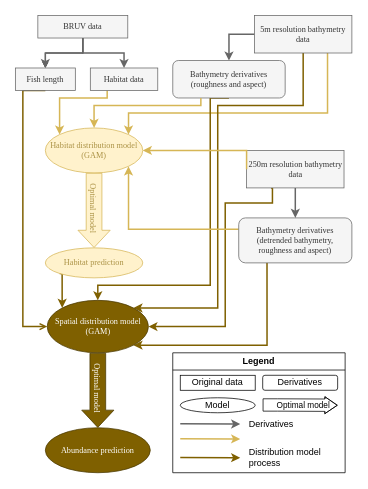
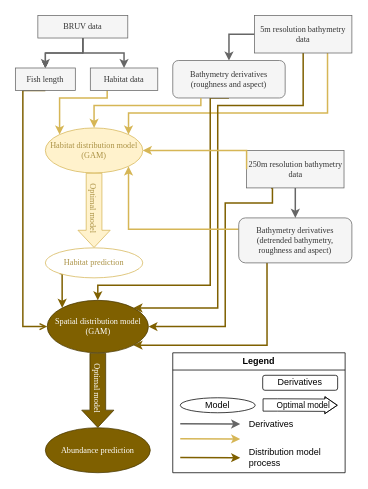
  <mxCell id="0" />
  <mxCell id="1" parent="0" />
  <mxCell id="2" value="" style="edgeStyle=orthogonalEdgeStyle;rounded=0;orthogonalLoop=1;jettySize=auto;html=1;fontFamily=Verdana;fontSize=11;verticalAlign=middle;" edge="1" parent="1" source="5" target="7"><mxGeometry relative="1" as="geometry" /></mxCell>
  <mxCell id="3" value="" style="edgeStyle=orthogonalEdgeStyle;rounded=0;orthogonalLoop=1;jettySize=auto;html=1;fillColor=#f5f5f5;strokeColor=#666666;strokeWidth=2;fontFamily=Verdana;fontSize=11;verticalAlign=middle;" edge="1" parent="1" source="5" target="7"><mxGeometry relative="1" as="geometry" /></mxCell>
  <mxCell id="4" value="" style="edgeStyle=orthogonalEdgeStyle;rounded=0;orthogonalLoop=1;jettySize=auto;html=1;fillColor=#f5f5f5;strokeColor=#666666;strokeWidth=2;fontFamily=Verdana;fontSize=11;verticalAlign=middle;" edge="1" parent="1" source="5" target="9"><mxGeometry relative="1" as="geometry" /></mxCell>
  <mxCell id="5" value="BRUV data" style="rounded=0;whiteSpace=wrap;html=1;fillColor=#f5f5f5;fontColor=#333333;strokeColor=#666666;fontFamily=Verdana;fontSize=11;verticalAlign=middle;" vertex="1" parent="1"><mxGeometry x="50" y="20" width="120" height="30" as="geometry" /></mxCell>
  <mxCell id="6" style="edgeStyle=orthogonalEdgeStyle;rounded=0;orthogonalLoop=1;jettySize=auto;html=1;exitX=0.5;exitY=1;exitDx=0;exitDy=0;entryX=0;entryY=0.5;entryDx=0;entryDy=0;strokeWidth=2;strokeColor=#7F6000;fontFamily=Verdana;fontSize=11;verticalAlign=middle;endArrow=open;" edge="1" parent="1" source="7" target="25"><mxGeometry relative="1" as="geometry"><Array as="points"><mxPoint x="30" y="120" /><mxPoint x="30" y="435" /></Array></mxGeometry></mxCell>
  <mxCell id="7" value="Fish length" style="whiteSpace=wrap;html=1;rounded=0;fillColor=#f5f5f5;fontColor=#333333;strokeColor=#666666;fontFamily=Verdana;fontSize=11;verticalAlign=middle;" vertex="1" parent="1"><mxGeometry x="20" y="90" width="80" height="30" as="geometry" /></mxCell>
  <mxCell id="8" style="edgeStyle=orthogonalEdgeStyle;rounded=0;orthogonalLoop=1;jettySize=auto;html=1;exitX=0.25;exitY=1;exitDx=0;exitDy=0;entryX=0;entryY=0;entryDx=0;entryDy=0;fillColor=#fff2cc;strokeColor=#d6b656;strokeWidth=2;fontFamily=Verdana;fontSize=11;verticalAlign=middle;" edge="1" parent="1" source="9" target="26"><mxGeometry relative="1" as="geometry"><mxPoint x="250" y="215" as="targetPoint" /><Array as="points"><mxPoint x="143" y="130" /><mxPoint x="79" y="130" /></Array></mxGeometry></mxCell>
  <mxCell id="9" value="Habitat data" style="whiteSpace=wrap;html=1;rounded=0;fillColor=#f5f5f5;fontColor=#333333;strokeColor=#666666;fontFamily=Verdana;fontSize=11;verticalAlign=middle;" vertex="1" parent="1"><mxGeometry x="120" y="90" width="90" height="30" as="geometry" /></mxCell>
  <mxCell id="10" style="edgeStyle=orthogonalEdgeStyle;rounded=0;orthogonalLoop=1;jettySize=auto;html=1;exitX=0.5;exitY=1;exitDx=0;exitDy=0;entryX=0.5;entryY=0;entryDx=0;entryDy=0;fillColor=#f5f5f5;strokeColor=#666666;strokeWidth=2;fontFamily=Verdana;fontSize=11;verticalAlign=middle;" edge="1" parent="1" source="12" target="21"><mxGeometry relative="1" as="geometry" /></mxCell>
  <mxCell id="11" style="edgeStyle=orthogonalEdgeStyle;rounded=0;orthogonalLoop=1;jettySize=auto;html=1;exitX=0.25;exitY=1;exitDx=0;exitDy=0;strokeColor=#7F6000;strokeWidth=2;entryX=1;entryY=0.5;entryDx=0;entryDy=0;fontFamily=Verdana;fontSize=11;verticalAlign=middle;" edge="1" parent="1" source="12" target="25"><mxGeometry relative="1" as="geometry"><mxPoint x="350" y="420" as="targetPoint" /><Array as="points"><mxPoint x="363" y="250" /><mxPoint x="363" y="270" /><mxPoint x="300" y="270" /><mxPoint x="300" y="435" /></Array></mxGeometry></mxCell>
  <mxCell id="12" value="250m resolution bathymetry data" style="rounded=0;whiteSpace=wrap;html=1;fillColor=#f5f5f5;fontColor=#333333;strokeColor=#666666;fontFamily=Verdana;fontSize=11;verticalAlign=middle;" vertex="1" parent="1"><mxGeometry x="328.5" y="200" width="130" height="50" as="geometry" /></mxCell>
  <mxCell id="13" style="edgeStyle=orthogonalEdgeStyle;rounded=0;orthogonalLoop=1;jettySize=auto;html=1;exitX=0;exitY=0.5;exitDx=0;exitDy=0;entryX=0.5;entryY=0;entryDx=0;entryDy=0;fillColor=#f5f5f5;strokeColor=#666666;strokeWidth=2;fontFamily=Verdana;fontSize=11;verticalAlign=middle;" edge="1" parent="1" source="16" target="18"><mxGeometry relative="1" as="geometry" /></mxCell>
  <mxCell id="14" style="edgeStyle=orthogonalEdgeStyle;rounded=0;orthogonalLoop=1;jettySize=auto;html=1;exitX=0.75;exitY=1;exitDx=0;exitDy=0;entryX=1;entryY=0;entryDx=0;entryDy=0;fillColor=#fff2cc;strokeColor=#d6b656;strokeWidth=2;fontFamily=Verdana;fontSize=11;verticalAlign=middle;" edge="1" parent="1" source="16" target="26"><mxGeometry relative="1" as="geometry"><mxPoint x="347.5" y="197.5" as="targetPoint" /><Array as="points"><mxPoint x="436" y="150" /><mxPoint x="171" y="150" /></Array></mxGeometry></mxCell>
  <mxCell id="15" style="edgeStyle=orthogonalEdgeStyle;rounded=0;orthogonalLoop=1;jettySize=auto;html=1;exitX=0.5;exitY=1;exitDx=0;exitDy=0;strokeColor=#7F6000;strokeWidth=2;entryX=1;entryY=0;entryDx=0;entryDy=0;fontFamily=Verdana;fontSize=11;verticalAlign=middle;" edge="1" parent="1" source="16" target="25"><mxGeometry relative="1" as="geometry"><mxPoint x="340" y="440" as="targetPoint" /><Array as="points"><mxPoint x="404" y="140" /><mxPoint x="290" y="140" /><mxPoint x="290" y="410" /></Array></mxGeometry></mxCell>
  <mxCell id="16" value="5m resolution bathymetry data" style="rounded=0;whiteSpace=wrap;html=1;fillColor=#f5f5f5;fontColor=#333333;strokeColor=#666666;fontFamily=Verdana;fontSize=11;verticalAlign=middle;" vertex="1" parent="1"><mxGeometry x="339" y="20" width="130" height="50" as="geometry" /></mxCell>
  <mxCell id="17" style="edgeStyle=orthogonalEdgeStyle;rounded=0;orthogonalLoop=1;jettySize=auto;html=1;exitX=0.5;exitY=1;exitDx=0;exitDy=0;strokeWidth=2;strokeColor=#7F6000;entryX=0.5;entryY=0;entryDx=0;entryDy=0;fontFamily=Verdana;fontSize=11;verticalAlign=middle;" edge="1" parent="1" source="18" target="25"><mxGeometry relative="1" as="geometry"><mxPoint x="250" y="370" as="targetPoint" /><Array as="points"><mxPoint x="280" y="130" /><mxPoint x="280" y="380" /><mxPoint x="130" y="380" /></Array></mxGeometry></mxCell>
  <mxCell id="18" value="Bathymetry derivatives (roughness and aspect)" style="rounded=1;whiteSpace=wrap;html=1;fillColor=#f5f5f5;fontColor=#333333;strokeColor=#666666;fontFamily=Verdana;fontSize=11;verticalAlign=middle;" vertex="1" parent="1"><mxGeometry x="230" y="80" width="150" height="50" as="geometry" /></mxCell>
  <mxCell id="19" style="edgeStyle=orthogonalEdgeStyle;rounded=0;orthogonalLoop=1;jettySize=auto;html=1;exitX=0.25;exitY=1;exitDx=0;exitDy=0;strokeColor=#7F6000;strokeWidth=2;entryX=1;entryY=1;entryDx=0;entryDy=0;fontFamily=Verdana;fontSize=11;verticalAlign=middle;" edge="1" parent="1" source="21" target="25"><mxGeometry relative="1" as="geometry"><mxPoint x="420" y="340" as="targetPoint" /><Array as="points"><mxPoint x="356" y="460" /><mxPoint x="310" y="460" /></Array></mxGeometry></mxCell>
  <mxCell id="20" style="edgeStyle=orthogonalEdgeStyle;rounded=0;orthogonalLoop=1;jettySize=auto;html=1;exitX=0;exitY=0.25;exitDx=0;exitDy=0;entryX=1;entryY=1;entryDx=0;entryDy=0;fillColor=#fff2cc;strokeColor=#d6b656;strokeWidth=2;fontFamily=Verdana;fontSize=11;verticalAlign=middle;" edge="1" parent="1" source="21" target="26"><mxGeometry relative="1" as="geometry"><mxPoint x="347.5" y="232.5" as="targetPoint" /></mxGeometry></mxCell>
  <mxCell id="21" value="Bathymetry derivatives (detrended bathymetry, roughness and aspect)" style="rounded=1;whiteSpace=wrap;html=1;fillColor=#f5f5f5;fontColor=#333333;strokeColor=#666666;fontFamily=Verdana;fontSize=11;verticalAlign=middle;" vertex="1" parent="1"><mxGeometry x="318" y="290" width="151" height="60" as="geometry" /></mxCell>
  <mxCell id="22" style="edgeStyle=orthogonalEdgeStyle;rounded=0;orthogonalLoop=1;jettySize=auto;html=1;entryX=0.5;entryY=0;entryDx=0;entryDy=0;fillColor=#fff2cc;strokeColor=#d6b656;strokeWidth=2;exitX=0.25;exitY=1;exitDx=0;exitDy=0;fontFamily=Verdana;fontSize=11;verticalAlign=middle;" edge="1" parent="1" source="18" target="26"><mxGeometry relative="1" as="geometry"><mxPoint x="275" y="150" as="sourcePoint" /><mxPoint x="160" y="160" as="targetPoint" /><Array as="points"><mxPoint x="268" y="140" /><mxPoint x="125" y="140" /></Array></mxGeometry></mxCell>
  <mxCell id="23" style="edgeStyle=orthogonalEdgeStyle;rounded=0;orthogonalLoop=1;jettySize=auto;html=1;exitX=0;exitY=0.5;exitDx=0;exitDy=0;entryX=1;entryY=0.5;entryDx=0;entryDy=0;fillColor=#fff2cc;strokeColor=#d6b656;strokeWidth=2;fontFamily=Verdana;fontSize=11;verticalAlign=middle;" edge="1" parent="1" source="12" target="26"><mxGeometry relative="1" as="geometry"><mxPoint x="380" y="215" as="targetPoint" /><Array as="points"><mxPoint x="328" y="200" /></Array></mxGeometry></mxCell>
  <mxCell id="24" value="Abundance prediction" style="ellipse;whiteSpace=wrap;html=1;gradientColor=none;fillColor=#7F6000;fontColor=#FFFFFF;strokeColor=#4B3900;fontFamily=Verdana;fontSize=11;verticalAlign=middle;" vertex="1" parent="1"><mxGeometry x="60" y="570" width="140" height="60" as="geometry" /></mxCell>
  <mxCell id="25" value="Spatial distribution model (GAM)" style="ellipse;whiteSpace=wrap;html=1;fillColor=#7F6000;fontColor=#FFFFFF;strokeColor=#4B3900;fontFamily=Verdana;fontSize=11;verticalAlign=middle;" vertex="1" parent="1"><mxGeometry x="62.5" y="400" width="135" height="70" as="geometry" /></mxCell>
  <mxCell id="26" value="Habitat distribution model (GAM)" style="ellipse;whiteSpace=wrap;html=1;fillColor=#FFF2CC;strokeColor=#d6b656;fontFamily=Verdana;fontSize=11;verticalAlign=middle;fontColor=#AB9245;" vertex="1" parent="1"><mxGeometry x="60" y="170" width="130" height="60" as="geometry" /></mxCell>
  <mxCell id="27" value="" style="shape=flexArrow;endArrow=classic;html=1;rounded=0;entryX=0.5;entryY=0;entryDx=0;entryDy=0;exitX=0.5;exitY=1;exitDx=0;exitDy=0;endWidth=21;endSize=7.33;width=21;fillColor=#7F6000;labelBackgroundColor=none;strokeColor=#4B3900;fontFamily=Verdana;fontSize=11;verticalAlign=middle;" edge="1" parent="1" source="25" target="24"><mxGeometry width="50" height="50" relative="1" as="geometry"><mxPoint x="192.5" y="460" as="sourcePoint" /><mxPoint x="242.5" y="410" as="targetPoint" /></mxGeometry></mxCell>
  <mxCell id="28" value="Optimal model" style="edgeLabel;html=1;align=center;verticalAlign=middle;resizable=0;points=[];rotation=90;labelBackgroundColor=none;fontColor=#FFFFFF;fontFamily=Verdana;fontSize=11;" vertex="1" connectable="0" parent="27"><mxGeometry x="-0.566" y="-6" relative="1" as="geometry"><mxPoint x="6" y="24" as="offset" /></mxGeometry></mxCell>
  <mxCell id="29" value="" style="shape=flexArrow;endArrow=classic;html=1;rounded=0;exitX=0.5;exitY=1;exitDx=0;exitDy=0;endWidth=21;endSize=7.33;width=21;entryX=0.5;entryY=0;entryDx=0;entryDy=0;fillColor=#fff2cc;strokeColor=#d6b656;fontFamily=Verdana;fontSize=11;verticalAlign=middle;fontColor=#AB9245;" edge="1" parent="1" source="26" target="32"><mxGeometry width="50" height="50" relative="1" as="geometry"><mxPoint x="310" y="250" as="sourcePoint" /><mxPoint x="310" y="290" as="targetPoint" /></mxGeometry></mxCell>
  <mxCell id="30" value="Optimal model" style="edgeLabel;html=1;align=center;verticalAlign=middle;resizable=0;points=[];rotation=90;labelBackgroundColor=none;fontFamily=Verdana;fontSize=11;fontColor=#AB9245;" vertex="1" connectable="0" parent="29"><mxGeometry x="-0.566" y="-6" relative="1" as="geometry"><mxPoint x="6" y="24" as="offset" /></mxGeometry></mxCell>
  <mxCell id="31" style="edgeStyle=orthogonalEdgeStyle;rounded=0;orthogonalLoop=1;jettySize=auto;html=1;exitX=0;exitY=1;exitDx=0;exitDy=0;entryX=0;entryY=0;entryDx=0;entryDy=0;labelBackgroundColor=none;strokeWidth=2;strokeColor=#7F6000;fontFamily=Verdana;fontSize=11;verticalAlign=middle;" edge="1" parent="1" source="32" target="25"><mxGeometry relative="1" as="geometry"><Array as="points"><mxPoint x="82" y="364" /></Array></mxGeometry></mxCell>
- <mxCell id="32" value="Habitat prediction" style="ellipse;whiteSpace=wrap;html=1;fillColor=#fff2cc;strokeColor=#d6b656;fontFamily=Verdana;fontSize=11;verticalAlign=middle;fontColor=#AB9245;" vertex="1" parent="1"><mxGeometry x="60" y="330" width="130" height="40" as="geometry" /></mxCell>
+ <mxCell id="32" value="Habitat prediction" style="ellipse;whiteSpace=wrap;html=1;fillColor=#ffffff;strokeColor=#d6b656;fontFamily=Verdana;fontSize=11;verticalAlign=middle;fontColor=#AB9245;" vertex="1" parent="1"><mxGeometry x="60" y="330" width="130" height="40" as="geometry" /></mxCell>
  <mxCell id="33" value="Legend" style="swimlane;whiteSpace=wrap;html=1;" vertex="1" parent="1"><mxGeometry x="230" y="470" width="230" height="160" as="geometry" /></mxCell>
- <mxCell id="34" value="Original data" style="rounded=0;whiteSpace=wrap;html=1;" vertex="1" parent="33"><mxGeometry x="10" y="30" width="100" height="20" as="geometry" /></mxCell>
  <mxCell id="35" value="Derivatives" style="rounded=1;whiteSpace=wrap;html=1;" vertex="1" parent="33"><mxGeometry x="120" y="30" width="100" height="20" as="geometry" /></mxCell>
  <mxCell id="36" value="Model" style="ellipse;whiteSpace=wrap;html=1;" vertex="1" parent="33"><mxGeometry x="10" y="60" width="100" height="20" as="geometry" /></mxCell>
  <mxCell id="37" value="" style="endArrow=classic;html=1;rounded=0;strokeWidth=2;strokeColor=#D6B656;" edge="1" parent="33"><mxGeometry width="50" height="50" relative="1" as="geometry"><mxPoint x="10" y="114.6" as="sourcePoint" /><mxPoint x="90" y="115" as="targetPoint" /></mxGeometry></mxCell>
  <mxCell id="38" value="" style="endArrow=classic;html=1;rounded=0;strokeWidth=2;strokeColor=#7F6000;" edge="1" parent="33"><mxGeometry width="50" height="50" relative="1" as="geometry"><mxPoint x="10" y="139.6" as="sourcePoint" /><mxPoint x="90" y="140" as="targetPoint" /></mxGeometry></mxCell>
  <mxCell id="39" value="Distribution model process" style="text;html=1;align=left;verticalAlign=middle;whiteSpace=wrap;rounded=0;" vertex="1" parent="33"><mxGeometry x="100" y="125" width="130" height="30" as="geometry" /></mxCell>
  <mxCell id="40" value="" style="shape=flexArrow;endArrow=classic;html=1;rounded=0;endWidth=5.125;endSize=5.19;width=16.5;" edge="1" parent="33"><mxGeometry width="50" height="50" relative="1" as="geometry"><mxPoint x="120" y="69.6" as="sourcePoint" /><mxPoint x="220" y="70" as="targetPoint" /><Array as="points"><mxPoint x="140" y="69.6" /></Array></mxGeometry></mxCell>
  <mxCell id="41" value="Optimal model" style="edgeLabel;html=1;align=center;verticalAlign=middle;resizable=0;points=[];labelBackgroundColor=none;fontSize=11;" vertex="1" connectable="0" parent="40"><mxGeometry x="-0.716" relative="1" as="geometry"><mxPoint x="39" as="offset" /></mxGeometry></mxCell>
  <mxCell id="42" value="" style="endArrow=classic;html=1;rounded=0;strokeWidth=2;strokeColor=#666666;fillColor=#eeeeee;" edge="1" parent="33"><mxGeometry width="50" height="50" relative="1" as="geometry"><mxPoint x="10" y="94.6" as="sourcePoint" /><mxPoint x="90" y="95" as="targetPoint" /></mxGeometry></mxCell>
  <mxCell id="43" value="Derivatives" style="text;html=1;align=left;verticalAlign=middle;whiteSpace=wrap;rounded=0;" vertex="1" parent="33"><mxGeometry x="100" y="85" width="130" height="20" as="geometry" /></mxCell>
